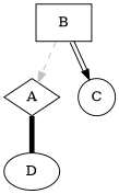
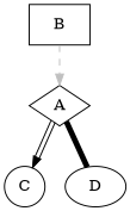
  digraph {
    A [shape=diamond]
    C [shape=circle]
    D
    B [shape=box]
-   B -> C [color="black:invis:black"]
+   A -> C [color="black:invis:black"]
    A -> D [arrowhead=none penwidth=5]
    B -> A [color=grey style=dashed]
  }
